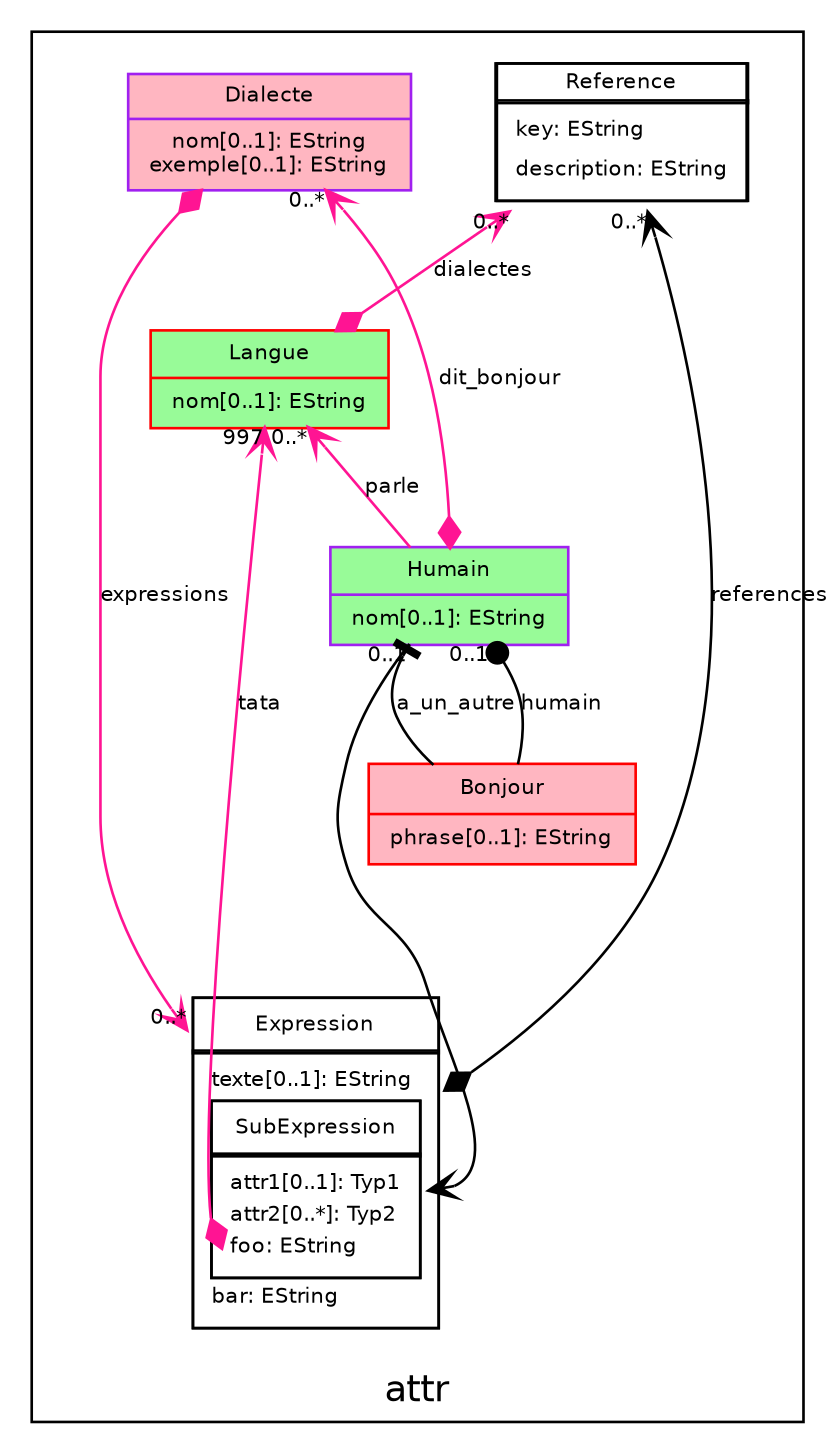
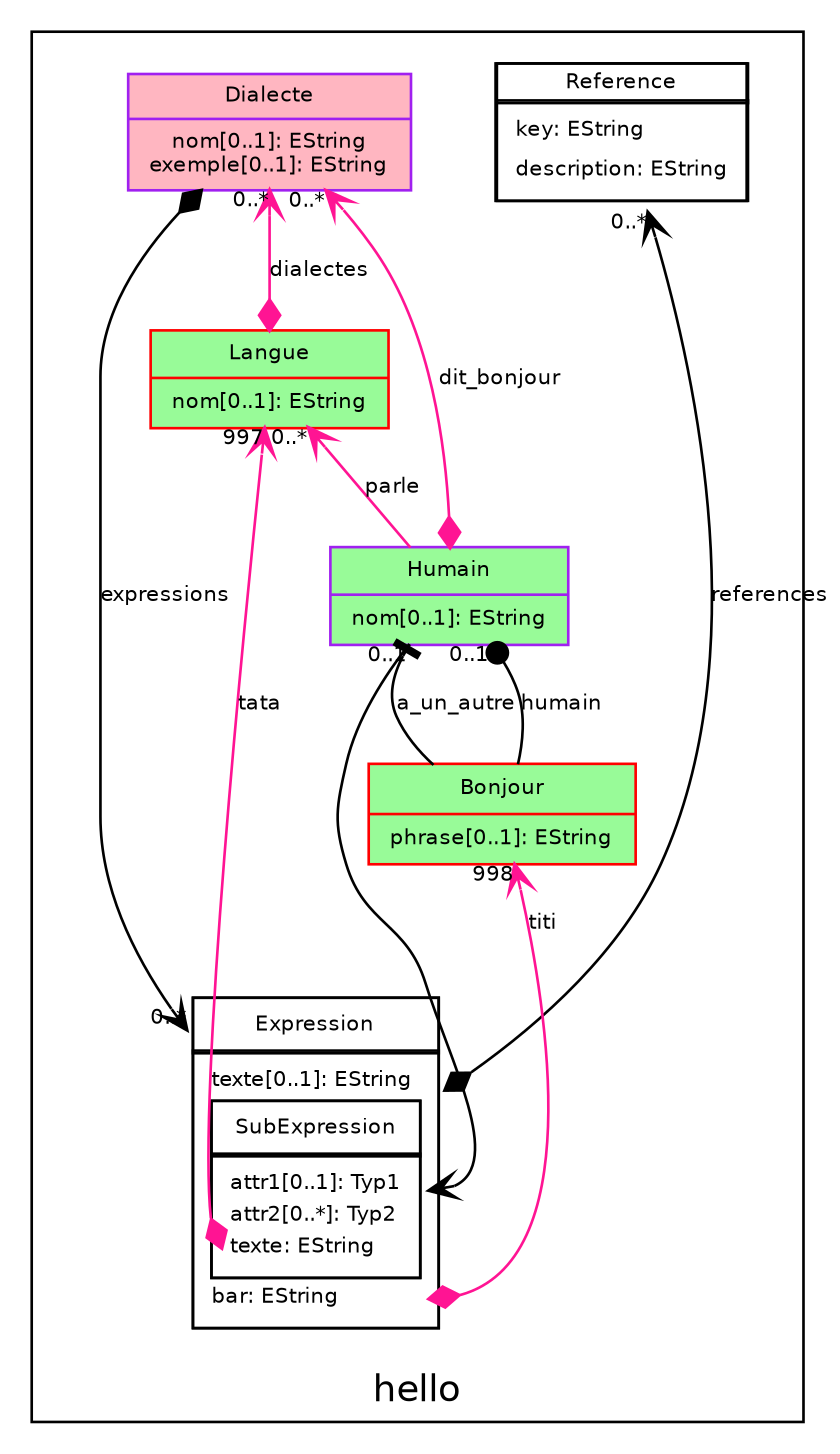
  digraph {
    fontname="DejaVu Sans"
    rankdir=BT
    node [fontname="DejaVu Sans" fontsize=8 shape=record style=filled]
    edge [arrowhead=vee arrowtail=diamond color=deeppink dir=both fontname="DejaVu Sans" fontsize=8 headlabel="0..*"]
    n1 [label=<  <TABLE  cellspacing="-1" border="1" > <TR><TD>Reference</TD> </TR>  <TR><TD> <TABLE border="0"> <TR><TD align="left">key: EString</TD> </TR>  <TR><TD port="there" align="left"  >description: EString</TD> </TR>  </TABLE> </TD></TR> </TABLE> > shape=none style=""]
-   n2 [label=<  <!-- main_Expression --> <TABLE  cellspacing="-1" cellpadding="-1" border="0" >   <TR><TD port="Expression">     <!-- classifier_Expression -->     <TABLE cellspacing="-1" cellpadding="5" border="1" >       <TR><TD>Expression</TD> </TR>        <TR><TD>         <!-- container_Expression -->         <TABLE cellspacing="-1" border="0">           <TR><TD align="left">texte[0..1]: EString</TD> </TR>            <TR><TD port="103">             <!-- classifier_SubExpression -->             <TABLE border="1" cellspacing="-1"  cellpadding="5" >                 <TR><TD port="SubExpression">SubExpression</TD> </TR>                 <TR><TD>                  <!-- container_SubExpression -->                  <TABLE  border="0"  cellspacing="-1">                    <TR><TD align="left">attr1[0..1]: Typ1</TD> </TR>                     <TR><TD align="left">attr2[0..*]: Typ2</TD> </TR>                     <TR><TD port="SubExpression_foo" align="left">foo: EString</TD> </TR>                   </TABLE><!-- /container_SubExpression -->                </TD></TR>             </TABLE><!-- /classifier_SubExpression -->         </TD></TR>          <TR><TD port="100" align="left"  >bar: EString</TD> </TR>        </TABLE><!-- /container_Expression -->     </TD></TR>   </TABLE><!-- classifier_Expression --> </TD></TR> </TABLE><!-- /main_Expression --> > shape=none style=""]
+   n2 [label=<  <!-- main_Expression --> <TABLE  cellspacing="-1" cellpadding="-1" border="0" >   <TR><TD port="Expression">     <!-- classifier_Expression -->     <TABLE cellspacing="-1" cellpadding="5" border="1" >       <TR><TD>Expression</TD> </TR>        <TR><TD>         <!-- container_Expression -->         <TABLE cellspacing="-1" border="0">           <TR><TD align="left">texte[0..1]: EString</TD> </TR>            <TR><TD port="103">             <!-- classifier_SubExpression -->             <TABLE border="1" cellspacing="-1"  cellpadding="5" >                 <TR><TD port="SubExpression">SubExpression</TD> </TR>                 <TR><TD>                  <!-- container_SubExpression -->                  <TABLE  border="0"  cellspacing="-1">                    <TR><TD align="left">attr1[0..1]: Typ1</TD> </TR>                     <TR><TD align="left">attr2[0..*]: Typ2</TD> </TR>                     <TR><TD port="SubExpression_foo" align="left">texte: EString</TD> </TR>                   </TABLE><!-- /container_SubExpression -->                </TD></TR>             </TABLE><!-- /classifier_SubExpression -->         </TD></TR>          <TR><TD port="100" align="left"  >bar: EString</TD> </TR>        </TABLE><!-- /container_Expression -->     </TD></TR>   </TABLE><!-- classifier_Expression --> </TD></TR> </TABLE><!-- /main_Expression --> > shape=none style=""]
    n3 [color=purple fillcolor=lightpink label="{Dialecte|nom[0..1]: EString\nexemple[0..1]: EString\n}"]
    n4 [color=red fillcolor=palegreen label="{Langue|nom[0..1]: EString\n}"]
-   n5 [color=red fillcolor=lightpink label="{Bonjour|phrase[0..1]: EString\n}"]
+   n5 [color=red fillcolor=palegreen label="{Bonjour|phrase[0..1]: EString\n}"]
    n6 [color=purple fillcolor=palegreen label="{Humain|nom[0..1]: EString\n}"]
    subgraph cluster_1 {
-     label=attr
+     label=hello
      n1
      n2
      n3
      n4
      n5
      n6
    }
    n2 -> n1 [color=black label=references tailport=Expression]
    n2 -> n4 [headlabel=997 label=tata tailport=SubExpression_foo]
-   n3 -> n2 [headport=Expression label=expressions]
-   n4 -> n1 [label=dialectes]
+   n2 -> n5 [headlabel=998 label=titi tailport=100]
+   n3 -> n2 [color=black headport=Expression label=expressions]
+   n4 -> n3 [label=dialectes]
    n5 -> n6 [arrowhead=tee color=black headlabel="0..1" label=a_un_autre arrowtail="" dir=""]
    n5 -> n6 [arrowhead=dot color=black headlabel="0..1" label=humain arrowtail="" dir=""]
    n6 -> n2 [color=black headport=103 arrowtail="" dir="" headlabel=""]
    n6 -> n3 [label=dit_bonjour]
    n6 -> n4 [label=parle arrowtail="" dir=""]
  }
